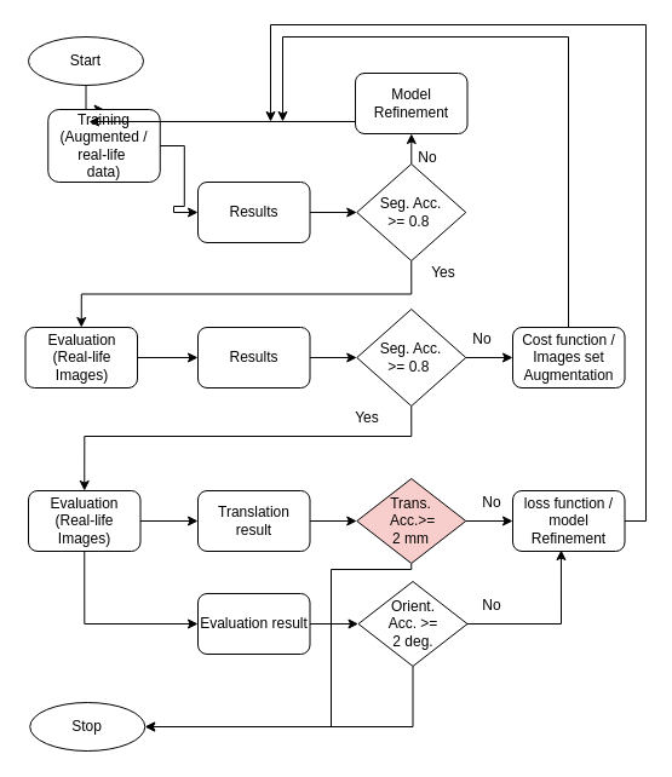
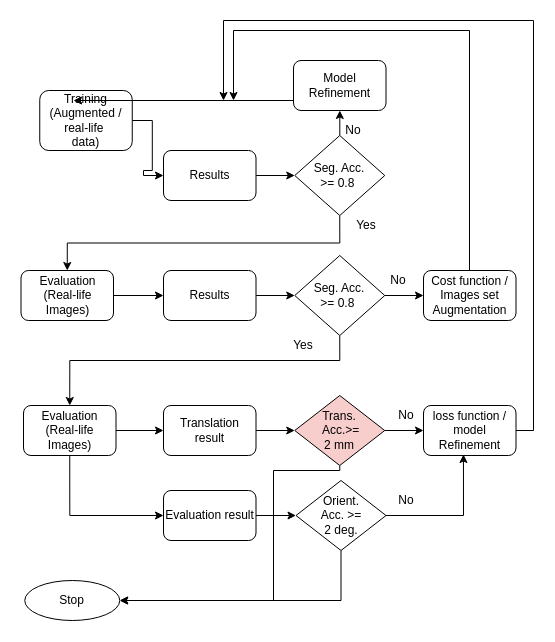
  <mxCell id="0" />
  <mxCell id="1" parent="0" />
- <mxCell id="2" value="" style="edgeStyle=orthogonalEdgeStyle;rounded=0;orthogonalLoop=1;jettySize=auto;html=1;" parent="1" source="3" target="5" edge="1"><mxGeometry relative="1" as="geometry" /></mxCell>
- <mxCell id="3" value="Start" style="ellipse;whiteSpace=wrap;html=1;" parent="1" vertex="1"><mxGeometry x="23" width="95" height="40" as="geometry" y="30" /></mxCell>
  <mxCell id="4" value="" style="edgeStyle=orthogonalEdgeStyle;rounded=0;orthogonalLoop=1;jettySize=auto;html=1;" parent="1" source="5" target="9" edge="1"><mxGeometry relative="1" as="geometry" /></mxCell>
  <mxCell id="5" value="Training&lt;br&gt;(Augmented / real-life&amp;nbsp;&lt;br&gt;data)" style="rounded=1;whiteSpace=wrap;html=1;" parent="1" vertex="1"><mxGeometry x="39.25" y="90" width="92.5" height="60" as="geometry" /></mxCell>
  <mxCell id="6" value="" style="edgeStyle=orthogonalEdgeStyle;rounded=0;orthogonalLoop=1;jettySize=auto;html=1;" parent="1" source="7" target="17" edge="1"><mxGeometry relative="1" as="geometry" /></mxCell>
  <mxCell id="7" value="Evaluation&lt;br&gt;(Real-life&lt;br&gt;Images)" style="rounded=1;whiteSpace=wrap;html=1;" parent="1" vertex="1"><mxGeometry x="20.5" y="270" width="92.5" height="50" as="geometry" /></mxCell>
  <mxCell id="8" value="" style="edgeStyle=orthogonalEdgeStyle;rounded=0;orthogonalLoop=1;jettySize=auto;html=1;" parent="1" source="9" target="12" edge="1"><mxGeometry relative="1" as="geometry" /></mxCell>
  <mxCell id="9" value="Results" style="rounded=1;whiteSpace=wrap;html=1;" parent="1" vertex="1"><mxGeometry x="163" y="150" width="92.5" height="50" as="geometry" /></mxCell>
  <mxCell id="10" value="" style="edgeStyle=orthogonalEdgeStyle;rounded=0;orthogonalLoop=1;jettySize=auto;html=1;" parent="1" source="12" target="14" edge="1"><mxGeometry relative="1" as="geometry" /></mxCell>
  <mxCell id="11" style="edgeStyle=orthogonalEdgeStyle;rounded=0;orthogonalLoop=1;jettySize=auto;html=1;exitX=0.5;exitY=1;exitDx=0;exitDy=0;entryX=0.5;entryY=0;entryDx=0;entryDy=0;" edge="1" parent="1" source="12" target="7"><mxGeometry relative="1" as="geometry" /></mxCell>
  <mxCell id="12" value="Seg. Acc.&lt;br&gt;&amp;gt;= 0.8&amp;nbsp;" style="rhombus;whiteSpace=wrap;html=1;" parent="1" vertex="1"><mxGeometry x="294.25" y="135" width="90" height="80" as="geometry" /></mxCell>
  <mxCell id="13" style="edgeStyle=orthogonalEdgeStyle;rounded=0;orthogonalLoop=1;jettySize=auto;html=1;" parent="1" source="14" edge="1"><mxGeometry relative="1" as="geometry"><mxPoint x="73" y="100" as="targetPoint" /><Array as="points"><mxPoint x="73" y="100" /></Array></mxGeometry></mxCell>
  <mxCell id="14" value="Model Refinement" style="rounded=1;whiteSpace=wrap;html=1;" parent="1" vertex="1"><mxGeometry x="293" y="60" width="92.5" height="50" as="geometry" /></mxCell>
  <mxCell id="15" value="No" style="text;html=1;strokeColor=none;fillColor=none;align=center;verticalAlign=middle;whiteSpace=wrap;rounded=0;" parent="1" vertex="1"><mxGeometry x="333" y="120" width="40" height="20" as="geometry" /></mxCell>
  <mxCell id="16" value="" style="edgeStyle=orthogonalEdgeStyle;rounded=0;orthogonalLoop=1;jettySize=auto;html=1;" parent="1" source="17" target="20" edge="1"><mxGeometry relative="1" as="geometry" /></mxCell>
  <mxCell id="17" value="Results" style="rounded=1;whiteSpace=wrap;html=1;" parent="1" vertex="1"><mxGeometry x="163" y="270" width="92.5" height="50" as="geometry" /></mxCell>
  <mxCell id="18" value="" style="edgeStyle=orthogonalEdgeStyle;rounded=0;orthogonalLoop=1;jettySize=auto;html=1;" parent="1" source="20" target="23" edge="1"><mxGeometry relative="1" as="geometry" /></mxCell>
  <mxCell id="19" style="edgeStyle=orthogonalEdgeStyle;rounded=0;orthogonalLoop=1;jettySize=auto;html=1;entryX=0.5;entryY=0;entryDx=0;entryDy=0;exitX=0.5;exitY=1;exitDx=0;exitDy=0;" edge="1" parent="1" source="20" target="27"><mxGeometry relative="1" as="geometry"><Array as="points"><mxPoint x="339" y="360" /><mxPoint x="69" y="360" /></Array></mxGeometry></mxCell>
  <mxCell id="20" value="Seg. Acc.&lt;br&gt;&amp;gt;= 0.8&amp;nbsp;" style="rhombus;whiteSpace=wrap;html=1;" parent="1" vertex="1"><mxGeometry x="294.25" y="255" width="90" height="80" as="geometry" /></mxCell>
  <mxCell id="21" value="No" style="text;html=1;strokeColor=none;fillColor=none;align=center;verticalAlign=middle;whiteSpace=wrap;rounded=0;" parent="1" vertex="1"><mxGeometry x="378" y="270" width="40" height="20" as="geometry" /></mxCell>
  <mxCell id="22" style="edgeStyle=orthogonalEdgeStyle;rounded=0;orthogonalLoop=1;jettySize=auto;html=1;exitX=1;exitY=0.5;exitDx=0;exitDy=0;" parent="1" source="23" edge="1"><mxGeometry relative="1" as="geometry"><mxPoint x="233" y="100" as="targetPoint" /><Array as="points"><mxPoint x="469" y="295" /><mxPoint x="469" y="30" /><mxPoint x="233" y="30" /></Array></mxGeometry></mxCell>
  <mxCell id="23" value="Cost function /&lt;br&gt;Images set Augmentation" style="rounded=1;whiteSpace=wrap;html=1;" parent="1" vertex="1"><mxGeometry x="423" y="270" width="92.5" height="50" as="geometry" /></mxCell>
  <mxCell id="24" value="Yes" style="text;html=1;strokeColor=none;fillColor=none;align=center;verticalAlign=middle;whiteSpace=wrap;rounded=0;" parent="1" vertex="1"><mxGeometry x="283" y="335" width="40" height="20" as="geometry" /></mxCell>
  <mxCell id="25" value="" style="edgeStyle=orthogonalEdgeStyle;rounded=0;orthogonalLoop=1;jettySize=auto;html=1;" edge="1" parent="1" source="27" target="29"><mxGeometry relative="1" as="geometry" /></mxCell>
  <mxCell id="26" style="edgeStyle=orthogonalEdgeStyle;rounded=0;orthogonalLoop=1;jettySize=auto;html=1;entryX=0;entryY=0.5;entryDx=0;entryDy=0;exitX=0.5;exitY=1;exitDx=0;exitDy=0;" edge="1" parent="1" source="27" target="42"><mxGeometry relative="1" as="geometry" /></mxCell>
  <mxCell id="27" value="Evaluation&lt;br&gt;(Real-life&lt;br&gt;Images)" style="rounded=1;whiteSpace=wrap;html=1;" vertex="1" parent="1"><mxGeometry x="23" y="405" width="92.5" height="50" as="geometry" /></mxCell>
  <mxCell id="28" value="" style="edgeStyle=orthogonalEdgeStyle;rounded=0;orthogonalLoop=1;jettySize=auto;html=1;" edge="1" parent="1" source="29" target="32"><mxGeometry relative="1" as="geometry" /></mxCell>
  <mxCell id="29" value="Translation result" style="rounded=1;whiteSpace=wrap;html=1;" vertex="1" parent="1"><mxGeometry x="163" y="405" width="92.5" height="50" as="geometry" /></mxCell>
  <mxCell id="30" value="" style="edgeStyle=orthogonalEdgeStyle;rounded=0;orthogonalLoop=1;jettySize=auto;html=1;" edge="1" parent="1" source="32" target="34"><mxGeometry relative="1" as="geometry" /></mxCell>
  <mxCell id="31" style="edgeStyle=orthogonalEdgeStyle;rounded=0;orthogonalLoop=1;jettySize=auto;html=1;entryX=1;entryY=0.5;entryDx=0;entryDy=0;exitX=0.5;exitY=1;exitDx=0;exitDy=0;" edge="1" parent="1" source="32" target="43"><mxGeometry relative="1" as="geometry"><Array as="points"><mxPoint x="339" y="470" /><mxPoint x="273" y="470" /><mxPoint x="273" y="600" /></Array></mxGeometry></mxCell>
  <mxCell id="32" value="Trans.&lt;br&gt;&amp;nbsp;Acc.&amp;gt;= &lt;br&gt;2 mm" style="rhombus;whiteSpace=wrap;html=1;fillColor=#f8cecc;" vertex="1" parent="1"><mxGeometry x="294.25" y="395" width="90" height="70" as="geometry" /></mxCell>
  <mxCell id="33" style="edgeStyle=orthogonalEdgeStyle;rounded=0;orthogonalLoop=1;jettySize=auto;html=1;" edge="1" parent="1" source="34"><mxGeometry relative="1" as="geometry"><mxPoint x="223" y="100" as="targetPoint" /><Array as="points"><mxPoint x="533" y="430" /><mxPoint x="533" y="20" /><mxPoint x="223" y="20" /></Array></mxGeometry></mxCell>
  <mxCell id="34" value="loss function / model Refinement" style="rounded=1;whiteSpace=wrap;html=1;" vertex="1" parent="1"><mxGeometry x="423" y="405" width="92.5" height="50" as="geometry" /></mxCell>
  <mxCell id="35" value="Yes" style="text;html=1;strokeColor=none;fillColor=none;align=center;verticalAlign=middle;whiteSpace=wrap;rounded=0;" vertex="1" parent="1"><mxGeometry x="345.5" y="215" width="40" height="20" as="geometry" /></mxCell>
  <mxCell id="36" value="No" style="text;html=1;strokeColor=none;fillColor=none;align=center;verticalAlign=middle;whiteSpace=wrap;rounded=0;" vertex="1" parent="1"><mxGeometry x="385.5" y="405" width="40" height="20" as="geometry" /></mxCell>
  <mxCell id="37" style="edgeStyle=orthogonalEdgeStyle;rounded=0;orthogonalLoop=1;jettySize=auto;html=1;entryX=0.432;entryY=0.98;entryDx=0;entryDy=0;entryPerimeter=0;" edge="1" parent="1" source="39" target="34"><mxGeometry relative="1" as="geometry" /></mxCell>
  <mxCell id="38" style="edgeStyle=orthogonalEdgeStyle;rounded=0;orthogonalLoop=1;jettySize=auto;html=1;entryX=1;entryY=0.5;entryDx=0;entryDy=0;exitX=0.5;exitY=1;exitDx=0;exitDy=0;" edge="1" parent="1" source="39" target="43"><mxGeometry relative="1" as="geometry" /></mxCell>
  <mxCell id="39" value="Orient.&lt;br&gt;Acc. &amp;gt;= &lt;br&gt;2 deg." style="rhombus;whiteSpace=wrap;html=1;" vertex="1" parent="1"><mxGeometry x="295.5" y="480" width="90" height="70" as="geometry" /></mxCell>
  <mxCell id="40" value="No" style="text;html=1;strokeColor=none;fillColor=none;align=center;verticalAlign=middle;whiteSpace=wrap;rounded=0;" vertex="1" parent="1"><mxGeometry x="385.5" y="490" width="40" height="20" as="geometry" /></mxCell>
  <mxCell id="41" value="" style="edgeStyle=orthogonalEdgeStyle;rounded=0;orthogonalLoop=1;jettySize=auto;html=1;" edge="1" parent="1" source="42" target="39"><mxGeometry relative="1" as="geometry" /></mxCell>
  <mxCell id="42" value="Evaluation result" style="rounded=1;whiteSpace=wrap;html=1;" vertex="1" parent="1"><mxGeometry x="163" y="490" width="92.5" height="50" as="geometry" /></mxCell>
  <mxCell id="43" value="Stop" style="ellipse;whiteSpace=wrap;html=1;" vertex="1" parent="1"><mxGeometry x="24.25" y="580" width="95" height="40" as="geometry" /></mxCell>
